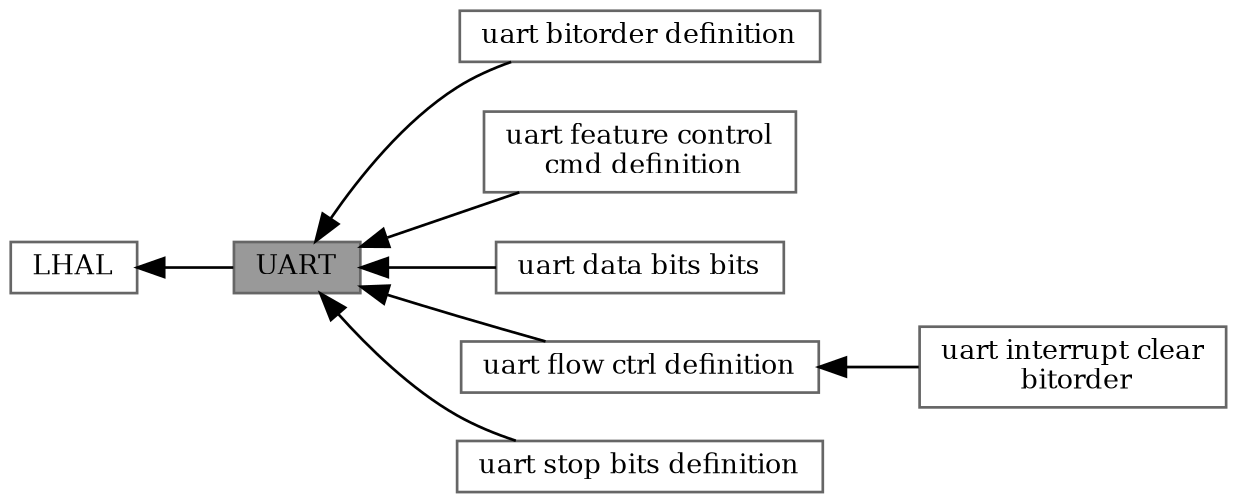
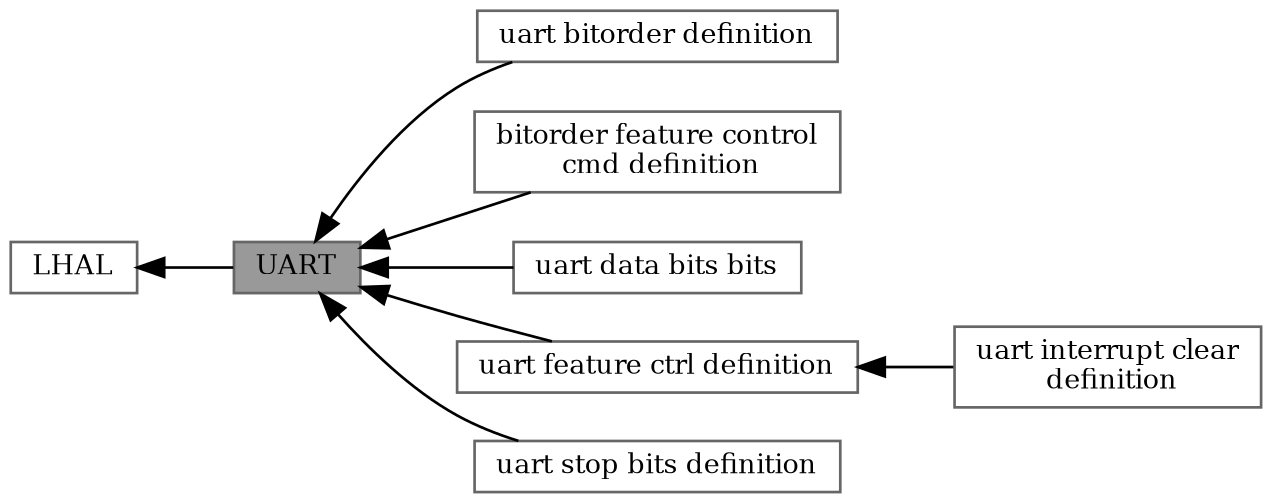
  digraph {
    fontname="DejaVu Serif"
    rankdir=LR
    node [color=grey40 fillcolor=white fontname="DejaVu Serif" fontsize=10 shape=box style=filled]
    edge [dir=back fontname="DejaVu Serif" fontsize=10 labelfontname=Helvetica labelfontsize=10 shape=plaintext style=solid]
    n1 [height=0.2 label=LHAL width=0.4]
    n2 [color=gray40 fillcolor=grey60 fontcolor=black height=0.2 label=UART width=0.4]
    n3 [height=0.2 label="uart bitorder definition" width=0.4]
-   n4 [height=0.2 label="uart feature control\l cmd definition" width=0.4]
+   n4 [height=0.2 label="bitorder feature control\l cmd definition" width=0.4]
    n5 [height=0.2 label="uart data bits bits" width=0.4]
-   n6 [height=0.2 label="uart flow ctrl definition" width=0.4]
+   n6 [height=0.2 label="uart feature ctrl definition" width=0.4]
    n7 [height=0.2 label="uart stop bits definition" width=0.4]
-   n8 [height=0.2 label="uart interrupt clear\l bitorder" width=0.4]
+   n8 [height=0.2 label="uart interrupt clear\l definition" width=0.4]
    n1 -> n2
    n2 -> n3
    n2 -> n4
    n2 -> n5
    n2 -> n6
    n2 -> n7
    n6 -> n8
  }
